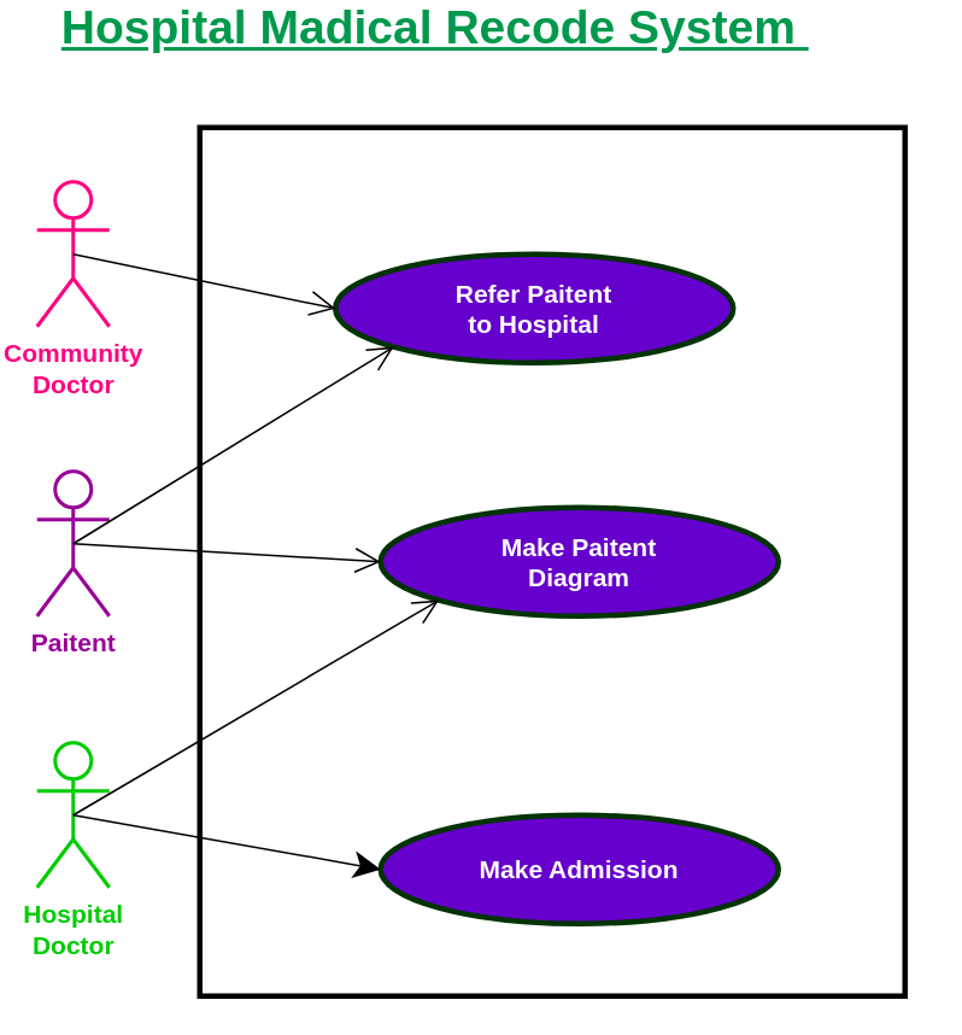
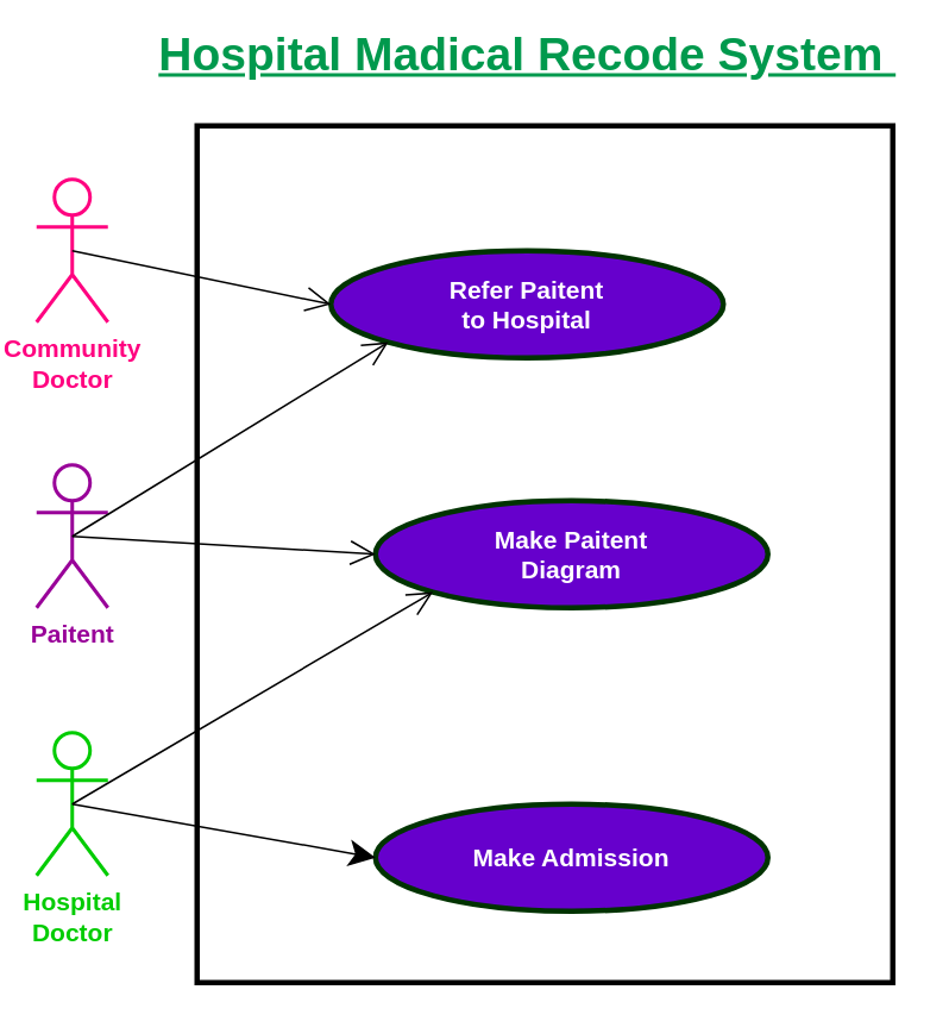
  <mxCell id="0" />
  <mxCell id="1" parent="0" />
  <mxCell id="2" value="Object" style="html=1;strokeColor=#000000;strokeWidth=3;" parent="1" vertex="1"><mxGeometry x="110" y="70" width="390" height="480" as="geometry" /></mxCell>
  <mxCell id="3" value="&lt;b style=&quot;font-size: 14px&quot;&gt;Refer Paitent&lt;br&gt;to Hospital&lt;/b&gt;" style="ellipse;whiteSpace=wrap;html=1;fontColor=#ffffff;strokeWidth=3;strokeColor=#003300;fillColor=#6600CC;" parent="1" vertex="1"><mxGeometry x="185" y="140" width="220" height="60" as="geometry" /></mxCell>
  <mxCell id="4" value="&lt;span style=&quot;font-size: 14px&quot;&gt;&lt;b&gt;Make Admission&lt;/b&gt;&lt;/span&gt;" style="ellipse;whiteSpace=wrap;html=1;fontColor=#ffffff;strokeWidth=3;strokeColor=#003300;fillColor=#6600CC;" parent="1" vertex="1"><mxGeometry x="210" y="450" width="220" height="60" as="geometry" /></mxCell>
  <mxCell id="5" value="&lt;span style=&quot;font-size: 14px&quot;&gt;&lt;b&gt;Make Paitent&lt;br&gt;Diagram&lt;/b&gt;&lt;/span&gt;" style="ellipse;whiteSpace=wrap;html=1;fontColor=#ffffff;strokeWidth=3;strokeColor=#003300;fillColor=#6600CC;" parent="1" vertex="1"><mxGeometry x="210" y="280" width="220" height="60" as="geometry" /></mxCell>
  <mxCell id="6" value="&lt;b&gt;&lt;font style=&quot;font-size: 14px&quot; color=&quot;#990099&quot;&gt;Paitent&lt;/font&gt;&lt;/b&gt;" style="shape=umlActor;verticalLabelPosition=bottom;verticalAlign=top;html=1;strokeWidth=2;strokeColor=#990099;" parent="1" vertex="1"><mxGeometry x="20" y="260" width="40" height="80" as="geometry" /></mxCell>
  <mxCell id="7" value="&lt;b&gt;&lt;font style=&quot;font-size: 14px&quot;&gt;&lt;font color=&quot;#00cc00&quot;&gt;Hospital&lt;br&gt;Doctor&lt;/font&gt;&lt;br&gt;&lt;/font&gt;&lt;/b&gt;" style="shape=umlActor;verticalLabelPosition=bottom;verticalAlign=top;html=1;strokeWidth=2;strokeColor=#00CC00;" parent="1" vertex="1"><mxGeometry x="20" y="410" width="40" height="80" as="geometry" /></mxCell>
  <mxCell id="8" value="&lt;b&gt;&lt;font style=&quot;font-size: 14px&quot; color=&quot;#ff0080&quot;&gt;Community&lt;br&gt;Doctor&lt;/font&gt;&lt;/b&gt;" style="shape=umlActor;verticalLabelPosition=bottom;verticalAlign=top;html=1;strokeWidth=2;strokeColor=#FF0080;" parent="1" vertex="1"><mxGeometry x="20" y="100" width="40" height="80" as="geometry" /></mxCell>
  <mxCell id="9" value="" style="endArrow=open;endFill=1;endSize=12;html=1;exitX=0.5;exitY=0.5;exitDx=0;exitDy=0;exitPerimeter=0;entryX=0;entryY=1;entryDx=0;entryDy=0;" parent="1" source="6" target="3" edge="1"><mxGeometry width="160" relative="1" as="geometry"><mxPoint x="100" y="270" as="sourcePoint" /><mxPoint x="260" y="270" as="targetPoint" /></mxGeometry></mxCell>
  <mxCell id="10" value="" style="endArrow=open;endFill=1;endSize=12;html=1;exitX=0.5;exitY=0.5;exitDx=0;exitDy=0;exitPerimeter=0;entryX=0;entryY=0.5;entryDx=0;entryDy=0;" parent="1" source="6" target="5" edge="1"><mxGeometry width="160" relative="1" as="geometry"><mxPoint x="60" y="130" as="sourcePoint" /><mxPoint x="220" y="130" as="targetPoint" /></mxGeometry></mxCell>
  <mxCell id="11" value="" style="endArrow=open;endFill=1;endSize=12;html=1;exitX=0.5;exitY=0.5;exitDx=0;exitDy=0;exitPerimeter=0;entryX=0;entryY=0.5;entryDx=0;entryDy=0;" parent="1" source="8" target="3" edge="1"><mxGeometry width="160" relative="1" as="geometry"><mxPoint x="60" y="300" as="sourcePoint" /><mxPoint x="320" y="160" as="targetPoint" /></mxGeometry></mxCell>
  <mxCell id="12" value="" style="endArrow=open;endFill=1;endSize=12;html=1;exitX=0.5;exitY=0.5;exitDx=0;exitDy=0;exitPerimeter=0;entryX=0;entryY=1;entryDx=0;entryDy=0;" parent="1" source="7" target="5" edge="1"><mxGeometry width="160" relative="1" as="geometry"><mxPoint x="70" y="310" as="sourcePoint" /><mxPoint x="220" y="480" as="targetPoint" /></mxGeometry></mxCell>
- <mxCell id="13" value="&lt;b&gt;&lt;font style=&quot;font-size: 26px&quot; color=&quot;#00994d&quot;&gt;&lt;u&gt;Hospital Madical Recode System&amp;nbsp;&lt;/u&gt;&lt;/font&gt;&lt;/b&gt;" style="text;html=1;align=center;verticalAlign=middle;resizable=0;points=[];autosize=1;strokeColor=none;" parent="1" vertex="1"><mxGeometry x="25" y="5" width="430" height="20" as="geometry" /></mxCell>
+ <mxCell id="13" value="&lt;b&gt;&lt;font style=&quot;font-size: 26px&quot; color=&quot;#00994d&quot;&gt;&lt;u&gt;Hospital Madical Recode System&amp;nbsp;&lt;/u&gt;&lt;/font&gt;&lt;/b&gt;" style="text;html=1;align=center;verticalAlign=middle;resizable=0;points=[];autosize=1;strokeColor=none;" parent="1" vertex="1"><mxGeometry x="80" y="20" width="430" height="20" as="geometry" /></mxCell>
  <mxCell id="14" value="" style="endArrow=classic;endFill=1;endSize=12;html=1;exitX=0.5;exitY=0.5;exitDx=0;exitDy=0;exitPerimeter=0;entryX=0;entryY=0.5;entryDx=0;entryDy=0;" parent="1" source="7" target="4" edge="1"><mxGeometry width="160" relative="1" as="geometry"><mxPoint x="60" y="130" as="sourcePoint" /><mxPoint x="220" y="310" as="targetPoint" /></mxGeometry></mxCell>
